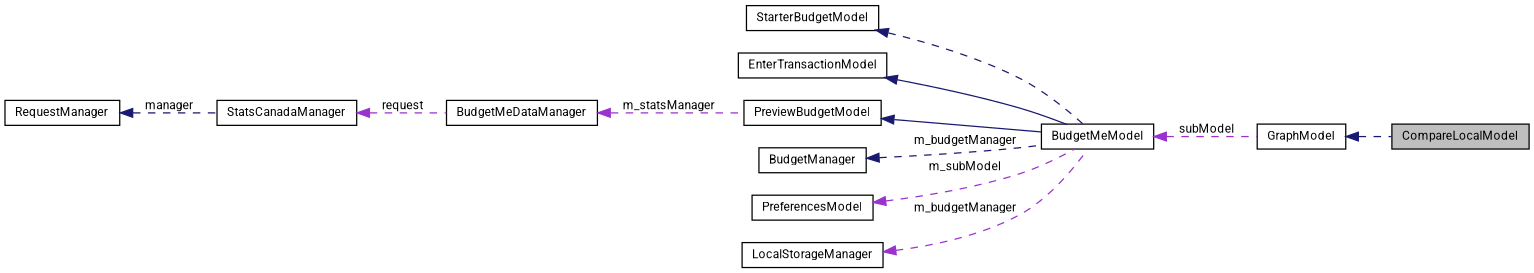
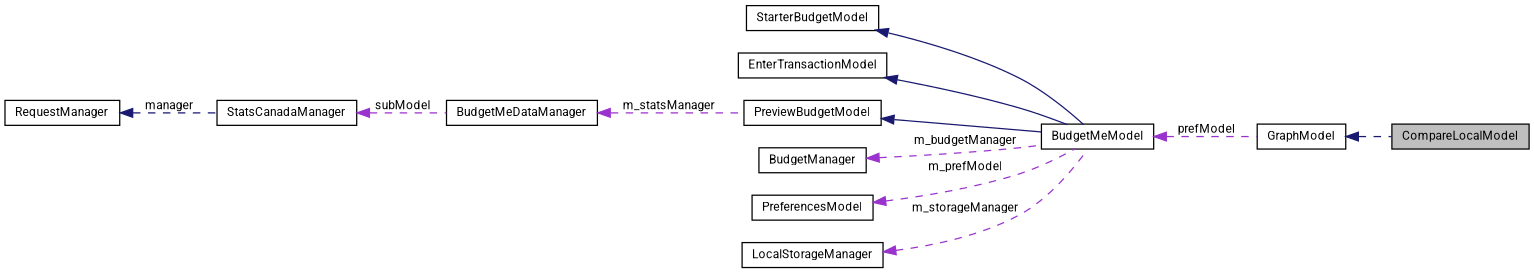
  digraph {
    fontname=Roboto
    rankdir=LR
    node [color=black fillcolor=white fontname=Roboto fontsize=10 shape=record style=filled]
    edge [color=darkorchid3 dir=back fontname=Roboto fontsize=10 labelfontname=Helvetica labelfontsize=10 style=dashed]
    n1 [fillcolor=grey75 fontcolor=black height=0.2 label=CompareLocalModel width=0.4]
    n2 [height=0.2 label=GraphModel width=0.4]
    n3 [height=0.2 label=BudgetMeModel width=0.4]
    n4 [height=0.2 label=StarterBudgetModel width=0.4]
    n5 [height=0.2 label=EnterTransactionModel width=0.4]
    n6 [height=0.2 label=PreviewBudgetModel width=0.4]
    n7 [height=0.2 label=BudgetManager width=0.4]
    n8 [height=0.2 label=PreferencesModel width=0.4]
    n9 [height=0.2 label=LocalStorageManager width=0.4]
    n10 [height=0.2 label=BudgetMeDataManager width=0.4]
    n11 [height=0.2 label=StatsCanadaManager width=0.4]
    n12 [height=0.2 label=RequestManager width=0.4]
    n2 -> n1 [color=midnightblue]
-   n3 -> n2 [label=" subModel"]
-   n4 -> n3 [color=midnightblue]
+   n3 -> n2 [label=" prefModel"]
+   n4 -> n3 [color=midnightblue style=solid]
    n5 -> n3 [color=midnightblue style=solid]
    n6 -> n3 [color=midnightblue style=solid]
-   n7 -> n3 [color=midnightblue label=" m_budgetManager"]
-   n8 -> n3 [label=" m_subModel"]
-   n9 -> n3 [label=" m_budgetManager"]
+   n7 -> n3 [label=" m_budgetManager"]
+   n8 -> n3 [label=" m_prefModel"]
+   n9 -> n3 [label=" m_storageManager"]
    n10 -> n6 [label=" m_statsManager"]
-   n11 -> n10 [label=" request"]
+   n11 -> n10 [label=" subModel"]
    n12 -> n11 [color=midnightblue label=" manager"]
  }
